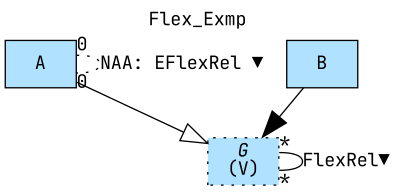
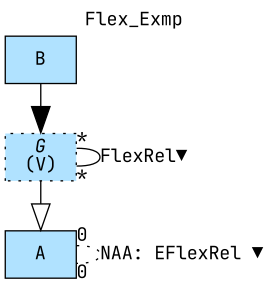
  digraph {
    fontname="JetBrains Mono"
    label=Flex_Exmp
    labelfontsize=12
    labelloc=tl
    node [fillcolor=lightskyblue1 fontname="JetBrains Mono" shape=record style=filled]
    edge [fontname="JetBrains Mono"]
    n1 [label=A]
    n2 [label=<{<I>G</I><br/>(V)}> style="filled,dotted"]
    n3 [label=B]
    n1 -> n1 [dir=none headlabel=0 label="NAA: EFlexRel ▼" style=dotted taillabel=0]
-   n1 -> n2 [arrowhead=onormal arrowsize=2.0]
+   n2 -> n1 [arrowhead=onormal arrowsize=2.0]
    n2 -> n2 [dir=none headlabel="*" label="FlexRel▼" taillabel="*"]
    n3 -> n2 [arrowhead=normal arrowsize=2.0]
  }
